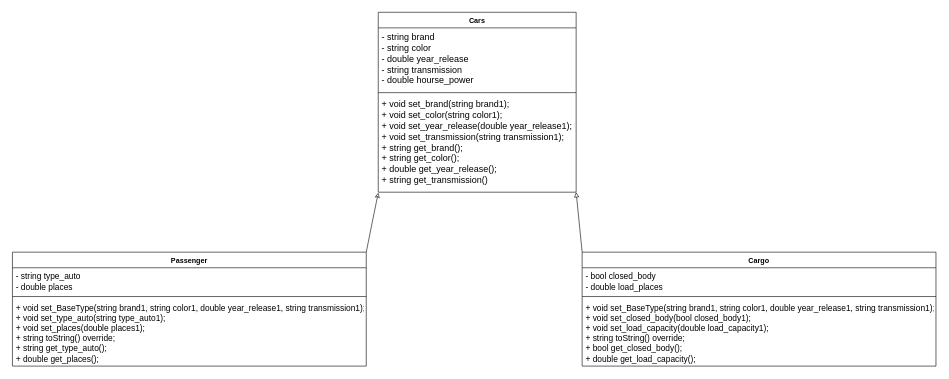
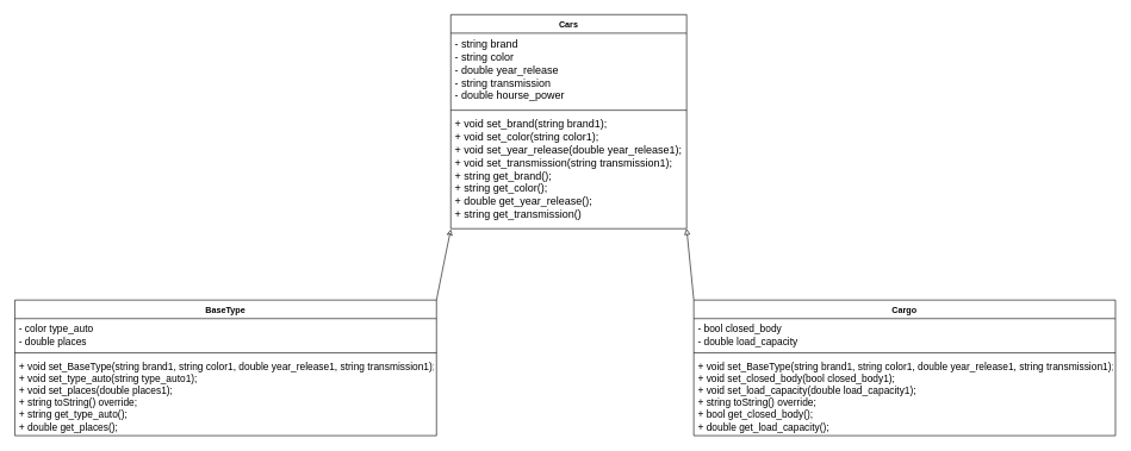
  <mxCell id="0" />
  <mxCell id="1" parent="0" />
  <mxCell id="2" value="Cars" style="swimlane;fontStyle=1;align=center;verticalAlign=top;childLayout=stackLayout;horizontal=1;startSize=26;horizontalStack=0;resizeParent=1;resizeParentMax=0;resizeLast=0;collapsible=1;marginBottom=0;" parent="1" vertex="1"><mxGeometry x="630" y="20" width="330" height="300" as="geometry" /></mxCell>
  <mxCell id="3" value="- string brand&#10;- string color&#10;- double year_release&#10;- string transmission&#10;- double hourse_power" style="text;strokeColor=none;fillColor=none;align=left;verticalAlign=top;spacingLeft=4;spacingRight=4;overflow=hidden;rotatable=0;points=[[0,0.5],[1,0.5]];portConstraint=eastwest;fontSize=15;" parent="2" vertex="1"><mxGeometry y="26" width="330" height="104" as="geometry" /></mxCell>
  <mxCell id="4" value="" style="line;strokeWidth=1;fillColor=none;align=left;verticalAlign=middle;spacingTop=-1;spacingLeft=3;spacingRight=3;rotatable=0;labelPosition=right;points=[];portConstraint=eastwest;strokeColor=inherit;" parent="2" vertex="1"><mxGeometry y="130" width="330" height="8" as="geometry" /></mxCell>
  <mxCell id="5" value="+ void set_brand(string brand1);&#10;+ void set_color(string color1);&#10;+ void set_year_release(double year_release1);&#10;+ void set_transmission(string transmission1);&#10;+ string get_brand();&#10;+ string get_color();&#10;+ double get_year_release();&#10;+ string get_transmission()&#10;" style="text;strokeColor=none;fillColor=none;align=left;verticalAlign=top;spacingLeft=4;spacingRight=4;overflow=hidden;rotatable=0;points=[[0,0.5],[1,0.5]];portConstraint=eastwest;fontSize=15;" parent="2" vertex="1"><mxGeometry y="138" width="330" height="162" as="geometry" /></mxCell>
  <mxCell id="6" style="rounded=0;orthogonalLoop=1;jettySize=auto;html=1;entryX=0;entryY=1.006;entryDx=0;entryDy=0;entryPerimeter=0;fontSize=14;exitX=1;exitY=0;exitDx=0;exitDy=0;endArrow=classic;endFill=0;" parent="1" source="7" target="5" edge="1"><mxGeometry relative="1" as="geometry"><Array as="points"><mxPoint x="620" y="370" /></Array></mxGeometry></mxCell>
- <mxCell id="7" value="Passenger" style="swimlane;fontStyle=1;align=center;verticalAlign=top;childLayout=stackLayout;horizontal=1;startSize=26;horizontalStack=0;resizeParent=1;resizeParentMax=0;resizeLast=0;collapsible=1;marginBottom=0;" parent="1" vertex="1"><mxGeometry x="20" y="420" width="590" height="190" as="geometry" /></mxCell>
- <mxCell id="8" value="- string type_auto&#10;- double places" style="text;strokeColor=none;fillColor=none;align=left;verticalAlign=top;spacingLeft=4;spacingRight=4;overflow=hidden;rotatable=0;points=[[0,0.5],[1,0.5]];portConstraint=eastwest;fontSize=14;" parent="7" vertex="1"><mxGeometry y="26" width="590" height="44" as="geometry" /></mxCell>
+ <mxCell id="7" value="BaseType" style="swimlane;fontStyle=1;align=center;verticalAlign=top;childLayout=stackLayout;horizontal=1;startSize=26;horizontalStack=0;resizeParent=1;resizeParentMax=0;resizeLast=0;collapsible=1;marginBottom=0;" parent="1" vertex="1"><mxGeometry x="20" y="420" width="590" height="190" as="geometry" /></mxCell>
+ <mxCell id="8" value="- color type_auto&#10;- double places" style="text;strokeColor=none;fillColor=none;align=left;verticalAlign=top;spacingLeft=4;spacingRight=4;overflow=hidden;rotatable=0;points=[[0,0.5],[1,0.5]];portConstraint=eastwest;fontSize=14;" parent="7" vertex="1"><mxGeometry y="26" width="590" height="44" as="geometry" /></mxCell>
  <mxCell id="9" value="" style="line;strokeWidth=1;fillColor=none;align=left;verticalAlign=middle;spacingTop=-1;spacingLeft=3;spacingRight=3;rotatable=0;labelPosition=right;points=[];portConstraint=eastwest;strokeColor=inherit;" parent="7" vertex="1"><mxGeometry y="70" width="590" height="8" as="geometry" /></mxCell>
  <mxCell id="10" value="+ void set_BaseType(string brand1, string color1, double year_release1, string transmission1);&#10;+ void set_type_auto(string type_auto1);&#10;+ void set_places(double places1);&#10;+ string toString() override;&#10;+ string get_type_auto();&#10;+ double get_places();&#10;" style="text;strokeColor=none;fillColor=none;align=left;verticalAlign=top;spacingLeft=4;spacingRight=4;overflow=hidden;rotatable=0;points=[[0,0.5],[1,0.5]];portConstraint=eastwest;fontSize=14;" parent="7" vertex="1"><mxGeometry y="78" width="590" height="112" as="geometry" /></mxCell>
  <mxCell id="11" style="edgeStyle=none;rounded=0;orthogonalLoop=1;jettySize=auto;html=1;entryX=1;entryY=1;entryDx=0;entryDy=0;entryPerimeter=0;fontSize=14;exitX=0;exitY=0;exitDx=0;exitDy=0;endArrow=block;endFill=0;" parent="1" source="12" target="5" edge="1"><mxGeometry relative="1" as="geometry"><mxPoint x="1000" y="410" as="sourcePoint" /></mxGeometry></mxCell>
  <mxCell id="12" value="Cargo" style="swimlane;fontStyle=1;align=center;verticalAlign=top;childLayout=stackLayout;horizontal=1;startSize=26;horizontalStack=0;resizeParent=1;resizeParentMax=0;resizeLast=0;collapsible=1;marginBottom=0;" parent="1" vertex="1"><mxGeometry x="970" y="420" width="590" height="190" as="geometry" /></mxCell>
- <mxCell id="13" value="- bool closed_body&#10;- double load_places" style="text;strokeColor=none;fillColor=none;align=left;verticalAlign=top;spacingLeft=4;spacingRight=4;overflow=hidden;rotatable=0;points=[[0,0.5],[1,0.5]];portConstraint=eastwest;fontSize=14;" parent="12" vertex="1"><mxGeometry y="26" width="590" height="44" as="geometry" /></mxCell>
+ <mxCell id="13" value="- bool closed_body&#10;- double load_capacity" style="text;strokeColor=none;fillColor=none;align=left;verticalAlign=top;spacingLeft=4;spacingRight=4;overflow=hidden;rotatable=0;points=[[0,0.5],[1,0.5]];portConstraint=eastwest;fontSize=14;" parent="12" vertex="1"><mxGeometry y="26" width="590" height="44" as="geometry" /></mxCell>
  <mxCell id="14" value="" style="line;strokeWidth=1;fillColor=none;align=left;verticalAlign=middle;spacingTop=-1;spacingLeft=3;spacingRight=3;rotatable=0;labelPosition=right;points=[];portConstraint=eastwest;strokeColor=inherit;" parent="12" vertex="1"><mxGeometry y="70" width="590" height="8" as="geometry" /></mxCell>
  <mxCell id="15" value="+ void set_BaseType(string brand1, string color1, double year_release1, string transmission1);&#10;+ void set_closed_body(bool closed_body1);&#10;+ void set_load_capacity(double load_capacity1);&#10;+ string toString() override;&#10;+ bool get_closed_body();&#10;+ double get_load_capacity();&#10;" style="text;strokeColor=none;fillColor=none;align=left;verticalAlign=top;spacingLeft=4;spacingRight=4;overflow=hidden;rotatable=0;points=[[0,0.5],[1,0.5]];portConstraint=eastwest;fontSize=14;" parent="12" vertex="1"><mxGeometry y="78" width="590" height="112" as="geometry" /></mxCell>
